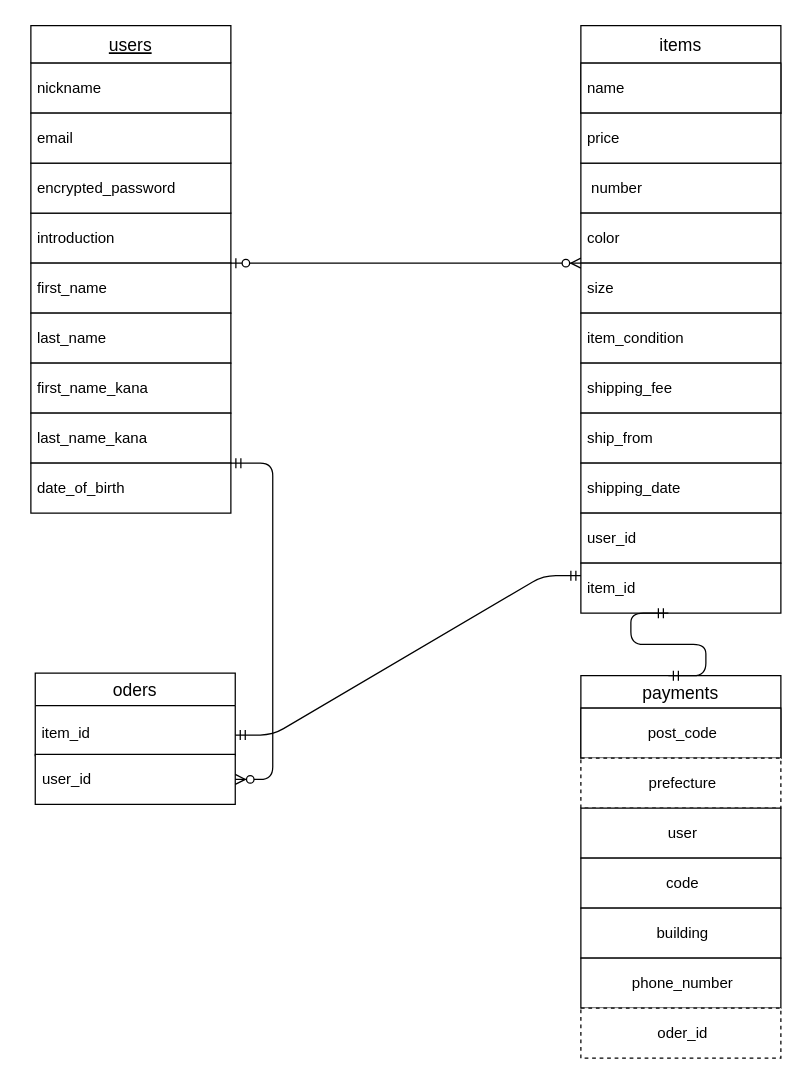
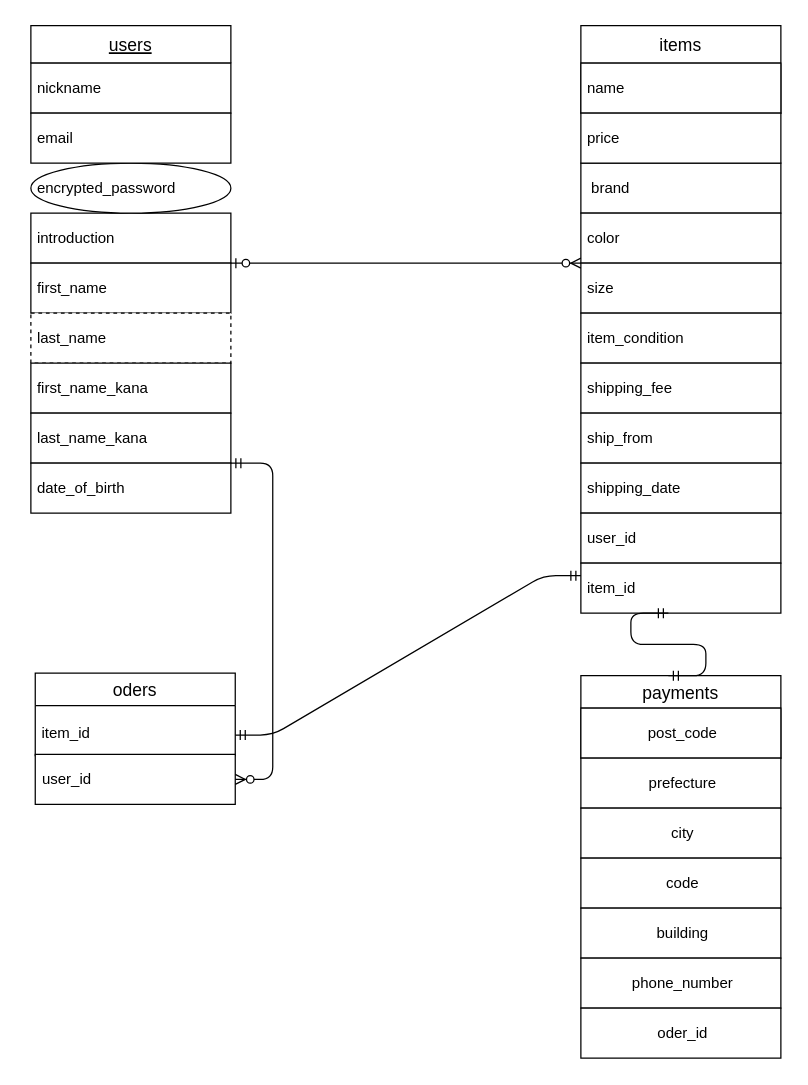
  <mxCell id="0" />
  <mxCell id="1" parent="0" />
  <mxCell id="2" value="users" style="swimlane;fontStyle=4;childLayout=stackLayout;horizontal=1;startSize=30;horizontalStack=0;resizeParent=1;resizeParentMax=0;resizeLast=0;collapsible=1;marginBottom=0;align=center;fontSize=14;" parent="1" vertex="1"><mxGeometry x="24" y="20" width="160" height="30" as="geometry" /></mxCell>
  <mxCell id="3" value="items" style="swimlane;fontStyle=0;childLayout=stackLayout;horizontal=1;startSize=30;horizontalStack=0;resizeParent=1;resizeParentMax=0;resizeLast=0;collapsible=1;marginBottom=0;align=center;fontSize=14;" parent="1" vertex="1"><mxGeometry x="464" y="20" width="160" height="70" as="geometry" /></mxCell>
  <mxCell id="4" value="&amp;nbsp;name" style="whiteSpace=wrap;html=1;align=left;" vertex="1" parent="3"><mxGeometry y="30" width="160" height="40" as="geometry" /></mxCell>
  <mxCell id="5" value="&amp;nbsp;introduction" style="whiteSpace=wrap;html=1;align=left;" vertex="1" parent="1"><mxGeometry x="24" y="170" width="160" height="40" as="geometry" /></mxCell>
- <mxCell id="6" value="&amp;nbsp;encrypted_password" style="whiteSpace=wrap;html=1;align=left;" vertex="1" parent="1"><mxGeometry x="24" y="130" width="160" height="40" as="geometry" /></mxCell>
+ <mxCell id="6" value="&amp;nbsp;encrypted_password" style="ellipse;whiteSpace=wrap;html=1;align=left;" vertex="1" parent="1"><mxGeometry x="24" y="130" width="160" height="40" as="geometry" /></mxCell>
  <mxCell id="7" value="&amp;nbsp;first_name" style="whiteSpace=wrap;html=1;align=left;" vertex="1" parent="1"><mxGeometry x="24" y="210" width="160" height="40" as="geometry" /></mxCell>
- <mxCell id="8" value="&amp;nbsp;last_name" style="whiteSpace=wrap;html=1;align=left;" vertex="1" parent="1"><mxGeometry x="24" y="250" width="160" height="40" as="geometry" /></mxCell>
+ <mxCell id="8" value="&amp;nbsp;last_name" style="whiteSpace=wrap;html=1;align=left;dashed=1;" vertex="1" parent="1"><mxGeometry x="24" y="250" width="160" height="40" as="geometry" /></mxCell>
  <mxCell id="9" value="&amp;nbsp;first_name_kana" style="whiteSpace=wrap;html=1;align=left;" vertex="1" parent="1"><mxGeometry x="24" y="290" width="160" height="40" as="geometry" /></mxCell>
  <mxCell id="10" value="&amp;nbsp;last_name_kana" style="whiteSpace=wrap;html=1;align=left;" vertex="1" parent="1"><mxGeometry x="24" y="330" width="160" height="40" as="geometry" /></mxCell>
  <mxCell id="11" value="&amp;nbsp;date_of_birth" style="whiteSpace=wrap;html=1;align=left;" vertex="1" parent="1"><mxGeometry x="24" y="370" width="160" height="40" as="geometry" /></mxCell>
- <mxCell id="12" value="&amp;nbsp; number" style="whiteSpace=wrap;html=1;align=left;labelPosition=center;verticalLabelPosition=middle;verticalAlign=middle;" vertex="1" parent="1"><mxGeometry x="464" y="130" width="160" height="40" as="geometry" /></mxCell>
+ <mxCell id="12" value="&amp;nbsp; brand" style="whiteSpace=wrap;html=1;align=left;labelPosition=center;verticalLabelPosition=middle;verticalAlign=middle;" vertex="1" parent="1"><mxGeometry x="464" y="130" width="160" height="40" as="geometry" /></mxCell>
  <mxCell id="13" style="edgeStyle=none;html=1;exitX=0.25;exitY=1;exitDx=0;exitDy=0;" edge="1" parent="1" source="14"><mxGeometry relative="1" as="geometry"><mxPoint x="514" y="210" as="targetPoint" /></mxGeometry></mxCell>
  <mxCell id="14" value="&amp;nbsp;color" style="whiteSpace=wrap;html=1;align=left;" vertex="1" parent="1"><mxGeometry x="464" y="170" width="160" height="40" as="geometry" /></mxCell>
  <mxCell id="15" value="&amp;nbsp;size" style="whiteSpace=wrap;html=1;align=left;" vertex="1" parent="1"><mxGeometry x="464" y="210" width="160" height="40" as="geometry" /></mxCell>
  <mxCell id="16" value="&amp;nbsp;item_condition" style="whiteSpace=wrap;html=1;align=left;" vertex="1" parent="1"><mxGeometry x="464" y="250" width="160" height="40" as="geometry" /></mxCell>
  <mxCell id="17" value="&amp;nbsp;shipping_fee" style="whiteSpace=wrap;html=1;align=left;" vertex="1" parent="1"><mxGeometry x="464" y="290" width="160" height="40" as="geometry" /></mxCell>
  <mxCell id="18" value="&amp;nbsp;ship_from" style="whiteSpace=wrap;html=1;align=left;" vertex="1" parent="1"><mxGeometry x="464" y="330" width="160" height="40" as="geometry" /></mxCell>
  <mxCell id="19" value="&amp;nbsp;shipping_date" style="whiteSpace=wrap;html=1;align=left;" vertex="1" parent="1"><mxGeometry x="464" y="370" width="160" height="40" as="geometry" /></mxCell>
  <mxCell id="20" value="&amp;nbsp;user_id" style="whiteSpace=wrap;html=1;align=left;" vertex="1" parent="1"><mxGeometry x="464" y="410" width="160" height="40" as="geometry" /></mxCell>
  <mxCell id="21" value="&amp;nbsp;nickname" style="whiteSpace=wrap;html=1;align=left;" vertex="1" parent="1"><mxGeometry x="24" y="50" width="160" height="40" as="geometry" /></mxCell>
  <mxCell id="22" value="&amp;nbsp;email" style="whiteSpace=wrap;html=1;align=left;" vertex="1" parent="1"><mxGeometry x="24" y="90" width="160" height="40" as="geometry" /></mxCell>
  <mxCell id="23" value="&amp;nbsp;price" style="whiteSpace=wrap;html=1;align=left;" vertex="1" parent="1"><mxGeometry x="464" y="90" width="160" height="40" as="geometry" /></mxCell>
  <mxCell id="24" value="&amp;nbsp;item_id" style="whiteSpace=wrap;html=1;align=left;" vertex="1" parent="1"><mxGeometry x="464" y="450" width="160" height="40" as="geometry" /></mxCell>
  <mxCell id="25" value="" style="group" vertex="1" connectable="0" parent="1"><mxGeometry x="20.5" y="538" width="167" height="105" as="geometry" /></mxCell>
  <mxCell id="26" value="oders" style="swimlane;fontStyle=0;childLayout=stackLayout;horizontal=1;startSize=26;horizontalStack=0;resizeParent=1;resizeParentMax=0;resizeLast=0;collapsible=1;marginBottom=0;align=center;fontSize=14;" parent="25" vertex="1"><mxGeometry x="7" width="160" height="66" as="geometry" /></mxCell>
  <mxCell id="27" value="&amp;nbsp; &amp;nbsp;item_id" style="text;html=1;align=left;verticalAlign=middle;resizable=0;points=[];autosize=1;strokeColor=none;fillColor=none;" vertex="1" parent="25"><mxGeometry y="33" width="70" height="30" as="geometry" /></mxCell>
  <mxCell id="28" value="&amp;nbsp;user_id" style="whiteSpace=wrap;html=1;align=left;" vertex="1" parent="25"><mxGeometry x="7" y="65" width="160" height="40" as="geometry" /></mxCell>
  <mxCell id="29" value="" style="edgeStyle=entityRelationEdgeStyle;fontSize=12;html=1;endArrow=ERzeroToMany;startArrow=ERzeroToOne;entryX=0;entryY=0;entryDx=0;entryDy=0;" edge="1" parent="1" target="15"><mxGeometry width="100" height="100" relative="1" as="geometry"><mxPoint x="184" y="210" as="sourcePoint" /><mxPoint x="284" y="110" as="targetPoint" /></mxGeometry></mxCell>
  <mxCell id="30" value="" style="edgeStyle=entityRelationEdgeStyle;fontSize=12;html=1;endArrow=ERzeroToMany;startArrow=ERmandOne;exitX=1;exitY=0;exitDx=0;exitDy=0;" edge="1" parent="1" source="11" target="28"><mxGeometry width="100" height="100" relative="1" as="geometry"><mxPoint x="74" y="520" as="sourcePoint" /><mxPoint x="244" y="540" as="targetPoint" /></mxGeometry></mxCell>
  <mxCell id="31" value="" style="group" vertex="1" connectable="0" parent="1"><mxGeometry x="464" y="540" width="160" height="306" as="geometry" /></mxCell>
  <mxCell id="32" value="payments" style="swimlane;fontStyle=0;childLayout=stackLayout;horizontal=1;startSize=26;horizontalStack=0;resizeParent=1;resizeParentMax=0;resizeLast=0;collapsible=1;marginBottom=0;align=center;fontSize=14;" parent="31" vertex="1"><mxGeometry width="160" height="66" as="geometry" /></mxCell>
  <mxCell id="33" value="&amp;nbsp;post_code" style="whiteSpace=wrap;html=1;align=center;" vertex="1" parent="32"><mxGeometry y="26" width="160" height="40" as="geometry" /></mxCell>
- <mxCell id="34" value="&amp;nbsp;prefecture" style="whiteSpace=wrap;html=1;align=center;dashed=1;" vertex="1" parent="31"><mxGeometry y="66" width="160" height="40" as="geometry" /></mxCell>
- <mxCell id="35" value="&amp;nbsp;user" style="whiteSpace=wrap;html=1;align=center;" vertex="1" parent="31"><mxGeometry y="106" width="160" height="40" as="geometry" /></mxCell>
+ <mxCell id="34" value="&amp;nbsp;prefecture" style="whiteSpace=wrap;html=1;align=center;" vertex="1" parent="31"><mxGeometry y="66" width="160" height="40" as="geometry" /></mxCell>
+ <mxCell id="35" value="&amp;nbsp;city" style="whiteSpace=wrap;html=1;align=center;" vertex="1" parent="31"><mxGeometry y="106" width="160" height="40" as="geometry" /></mxCell>
  <mxCell id="36" value="&amp;nbsp;code" style="whiteSpace=wrap;html=1;align=center;" vertex="1" parent="31"><mxGeometry y="146" width="160" height="40" as="geometry" /></mxCell>
  <mxCell id="37" value="&amp;nbsp;building" style="whiteSpace=wrap;html=1;align=center;" vertex="1" parent="31"><mxGeometry y="186" width="160" height="40" as="geometry" /></mxCell>
  <mxCell id="38" value="&amp;nbsp;phone_number" style="whiteSpace=wrap;html=1;align=center;" vertex="1" parent="31"><mxGeometry y="226" width="160" height="40" as="geometry" /></mxCell>
- <mxCell id="39" value="&amp;nbsp;oder_id" style="whiteSpace=wrap;html=1;align=center;dashed=1;" vertex="1" parent="31"><mxGeometry y="266" width="160" height="40" as="geometry" /></mxCell>
+ <mxCell id="39" value="&amp;nbsp;oder_id" style="whiteSpace=wrap;html=1;align=center;" vertex="1" parent="31"><mxGeometry y="266" width="160" height="40" as="geometry" /></mxCell>
  <mxCell id="40" value="" style="edgeStyle=entityRelationEdgeStyle;fontSize=12;html=1;endArrow=ERmandOne;startArrow=ERmandOne;" edge="1" parent="1"><mxGeometry width="100" height="100" relative="1" as="geometry"><mxPoint x="534" y="540" as="sourcePoint" /><mxPoint x="534" y="490" as="targetPoint" /></mxGeometry></mxCell>
  <mxCell id="41" value="" style="edgeStyle=entityRelationEdgeStyle;fontSize=12;html=1;endArrow=ERmandOne;startArrow=ERmandOne;exitX=1;exitY=0.75;exitDx=0;exitDy=0;entryX=0;entryY=0.25;entryDx=0;entryDy=0;" edge="1" parent="1" source="26" target="24"><mxGeometry width="100" height="100" relative="1" as="geometry"><mxPoint x="354" y="560" as="sourcePoint" /><mxPoint x="464" y="290" as="targetPoint" /></mxGeometry></mxCell>
